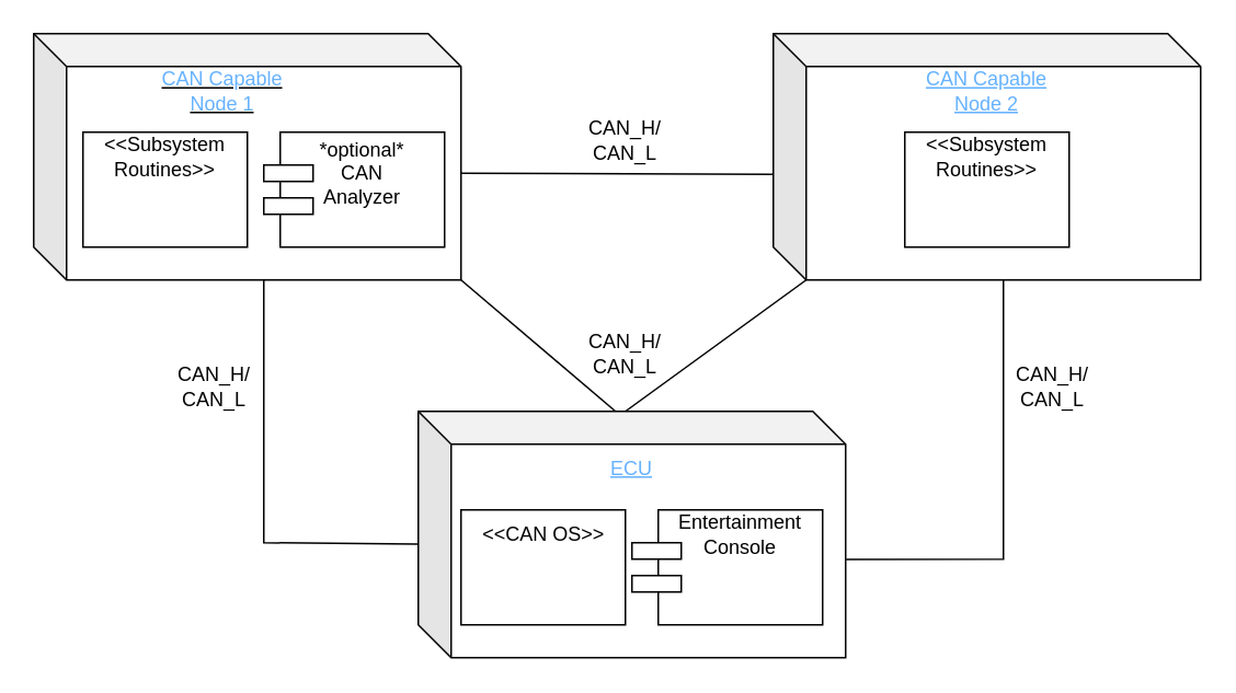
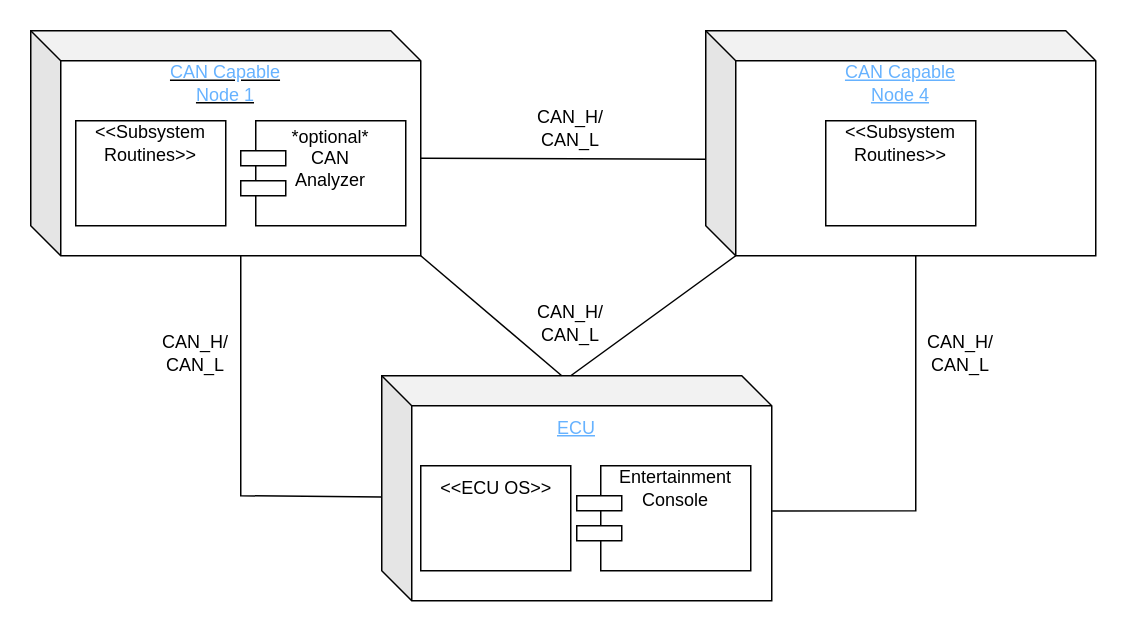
  <mxCell id="0" />
  <mxCell id="1" parent="0" />
  <mxCell id="2" value="" style="shape=cube;whiteSpace=wrap;html=1;boundedLbl=1;backgroundOutline=1;darkOpacity=0.05;darkOpacity2=0.1;" vertex="1" parent="1"><mxGeometry x="20" y="20" width="260" height="150" as="geometry" /></mxCell>
  <mxCell id="3" value="" style="shape=cube;whiteSpace=wrap;html=1;boundedLbl=1;backgroundOutline=1;darkOpacity=0.05;darkOpacity2=0.1;" vertex="1" parent="1"><mxGeometry x="470" y="20" width="260" height="150" as="geometry" /></mxCell>
  <mxCell id="4" value="" style="shape=cube;whiteSpace=wrap;html=1;boundedLbl=1;backgroundOutline=1;darkOpacity=0.05;darkOpacity2=0.1;" vertex="1" parent="1"><mxGeometry x="254" y="250" width="260" height="150" as="geometry" /></mxCell>
- <mxCell id="5" value="&lt;u&gt;&lt;font color=&quot;#66b2ff&quot;&gt;CAN Capable Node 1&lt;/font&gt;&lt;/u&gt;" style="text;html=1;strokeColor=none;fillColor=none;align=center;verticalAlign=middle;whiteSpace=wrap;rounded=0;" vertex="1" parent="1"><mxGeometry x="90" y="40" width="90" height="30" as="geometry" /></mxCell>
- <mxCell id="6" value="&lt;font color=&quot;#66b2ff&quot;&gt;&lt;u&gt;CAN Capable Node 2&lt;/u&gt;&lt;/font&gt;" style="text;html=1;strokeColor=none;fillColor=none;align=center;verticalAlign=middle;whiteSpace=wrap;rounded=0;" vertex="1" parent="1"><mxGeometry x="555" y="40" width="90" height="30" as="geometry" /></mxCell>
+ <mxCell id="5" value="&lt;u&gt;&lt;font color=&quot;#66b2ff&quot;&gt;CAN Capable Node 1&lt;/font&gt;&lt;/u&gt;" style="text;html=1;strokeColor=none;fillColor=none;align=center;verticalAlign=middle;whiteSpace=wrap;rounded=0;" vertex="1" parent="1"><mxGeometry x="105" y="40" width="90" height="30" as="geometry" /></mxCell>
+ <mxCell id="6" value="&lt;font color=&quot;#66b2ff&quot;&gt;&lt;u&gt;CAN Capable Node 4&lt;/u&gt;&lt;/font&gt;" style="text;html=1;strokeColor=none;fillColor=none;align=center;verticalAlign=middle;whiteSpace=wrap;rounded=0;" vertex="1" parent="1"><mxGeometry x="555" y="40" width="90" height="30" as="geometry" /></mxCell>
  <mxCell id="7" value="&lt;font color=&quot;#66b2ff&quot;&gt;&lt;u&gt;ECU&lt;/u&gt;&lt;/font&gt;" style="text;html=1;strokeColor=none;fillColor=none;align=center;verticalAlign=middle;whiteSpace=wrap;rounded=0;" vertex="1" parent="1"><mxGeometry x="339" y="270" width="90" height="30" as="geometry" /></mxCell>
  <mxCell id="8" value="" style="endArrow=none;html=1;rounded=0;exitX=1;exitY=1;exitDx=0;exitDy=0;exitPerimeter=0;entryX=0;entryY=0;entryDx=120;entryDy=0;entryPerimeter=0;" edge="1" parent="1" source="2" target="4"><mxGeometry width="50" height="50" relative="1" as="geometry"><mxPoint x="360" y="260" as="sourcePoint" /><mxPoint x="410" y="210" as="targetPoint" /></mxGeometry></mxCell>
  <mxCell id="9" value="" style="endArrow=none;html=1;rounded=0;entryX=0;entryY=0;entryDx=20;entryDy=150;entryPerimeter=0;" edge="1" parent="1" target="3"><mxGeometry width="50" height="50" relative="1" as="geometry"><mxPoint x="380" y="250" as="sourcePoint" /><mxPoint x="410" y="210" as="targetPoint" /></mxGeometry></mxCell>
  <mxCell id="10" value="" style="endArrow=none;html=1;rounded=0;entryX=0;entryY=0;entryDx=140;entryDy=150;entryPerimeter=0;exitX=0;exitY=0.539;exitDx=0;exitDy=0;exitPerimeter=0;" edge="1" parent="1" source="4" target="2"><mxGeometry width="50" height="50" relative="1" as="geometry"><mxPoint x="250" y="330" as="sourcePoint" /><mxPoint x="410" y="210" as="targetPoint" /><Array as="points"><mxPoint x="160" y="330" /></Array></mxGeometry></mxCell>
  <mxCell id="11" value="" style="endArrow=none;html=1;rounded=0;entryX=0;entryY=0;entryDx=140;entryDy=150;entryPerimeter=0;exitX=1.001;exitY=0.601;exitDx=0;exitDy=0;exitPerimeter=0;" edge="1" parent="1" source="4" target="3"><mxGeometry width="50" height="50" relative="1" as="geometry"><mxPoint x="555" y="340" as="sourcePoint" /><mxPoint x="605" y="290" as="targetPoint" /><Array as="points"><mxPoint x="610" y="340" /></Array></mxGeometry></mxCell>
  <mxCell id="12" value="" style="endArrow=none;html=1;rounded=0;exitX=0;exitY=0;exitDx=260;exitDy=85;exitPerimeter=0;entryX=0;entryY=0.571;entryDx=0;entryDy=0;entryPerimeter=0;" edge="1" parent="1" source="2" target="3"><mxGeometry width="50" height="50" relative="1" as="geometry"><mxPoint x="400" y="210" as="sourcePoint" /><mxPoint x="450" y="160" as="targetPoint" /></mxGeometry></mxCell>
  <mxCell id="13" value="" style="rounded=0;whiteSpace=wrap;html=1;" vertex="1" parent="1"><mxGeometry x="50" y="80" width="100" height="70" as="geometry" /></mxCell>
  <mxCell id="14" value="" style="rounded=0;whiteSpace=wrap;html=1;" vertex="1" parent="1"><mxGeometry x="170" y="80" width="100" height="70" as="geometry" /></mxCell>
  <mxCell id="15" value="" style="rounded=0;whiteSpace=wrap;html=1;" vertex="1" parent="1"><mxGeometry x="550" y="80" width="100" height="70" as="geometry" /></mxCell>
  <mxCell id="16" value="" style="rounded=0;whiteSpace=wrap;html=1;" vertex="1" parent="1"><mxGeometry x="280" y="310" width="100" height="70" as="geometry" /></mxCell>
  <mxCell id="17" value="" style="rounded=0;whiteSpace=wrap;html=1;" vertex="1" parent="1"><mxGeometry x="400" y="310" width="100" height="70" as="geometry" /></mxCell>
  <mxCell id="18" value="" style="rounded=0;whiteSpace=wrap;html=1;" vertex="1" parent="1"><mxGeometry x="160" y="100" width="30" height="10" as="geometry" /></mxCell>
  <mxCell id="19" value="" style="rounded=0;whiteSpace=wrap;html=1;" vertex="1" parent="1"><mxGeometry x="160" y="120" width="30" height="10" as="geometry" /></mxCell>
  <mxCell id="20" value="" style="rounded=0;whiteSpace=wrap;html=1;" vertex="1" parent="1"><mxGeometry x="384" y="330" width="30" height="10" as="geometry" /></mxCell>
  <mxCell id="21" value="" style="rounded=0;whiteSpace=wrap;html=1;" vertex="1" parent="1"><mxGeometry x="384" y="350" width="30" height="10" as="geometry" /></mxCell>
- <mxCell id="22" value="&amp;lt;&amp;lt;CAN OS&amp;gt;&amp;gt;" style="text;html=1;strokeColor=none;fillColor=none;align=center;verticalAlign=middle;whiteSpace=wrap;rounded=0;" vertex="1" parent="1"><mxGeometry x="287.5" y="310" width="85" height="30" as="geometry" /></mxCell>
+ <mxCell id="22" value="&amp;lt;&amp;lt;ECU OS&amp;gt;&amp;gt;" style="text;html=1;strokeColor=none;fillColor=none;align=center;verticalAlign=middle;whiteSpace=wrap;rounded=0;" vertex="1" parent="1"><mxGeometry x="287.5" y="310" width="85" height="30" as="geometry" /></mxCell>
  <mxCell id="23" value="Entertainment Console" style="text;html=1;strokeColor=none;fillColor=none;align=center;verticalAlign=middle;whiteSpace=wrap;rounded=0;" vertex="1" parent="1"><mxGeometry x="415" y="310" width="70" height="30" as="geometry" /></mxCell>
  <mxCell id="24" value="*optional*&lt;br&gt;CAN Analyzer" style="text;html=1;strokeColor=none;fillColor=none;align=center;verticalAlign=middle;whiteSpace=wrap;rounded=0;" vertex="1" parent="1"><mxGeometry x="190" y="90" width="60" height="30" as="geometry" /></mxCell>
  <mxCell id="25" value="&amp;lt;&amp;lt;Subsystem Routines&amp;gt;&amp;gt;" style="text;html=1;strokeColor=none;fillColor=none;align=center;verticalAlign=middle;whiteSpace=wrap;rounded=0;" vertex="1" parent="1"><mxGeometry x="70" y="80" width="60" height="30" as="geometry" /></mxCell>
  <mxCell id="26" value="&amp;lt;&amp;lt;Subsystem Routines&amp;gt;&amp;gt;" style="text;html=1;strokeColor=none;fillColor=none;align=center;verticalAlign=middle;whiteSpace=wrap;rounded=0;" vertex="1" parent="1"><mxGeometry x="570" y="80" width="60" height="30" as="geometry" /></mxCell>
  <mxCell id="27" value="CAN_H/ CAN_L" style="text;html=1;strokeColor=none;fillColor=none;align=center;verticalAlign=middle;whiteSpace=wrap;rounded=0;" vertex="1" parent="1"><mxGeometry x="100" y="220" width="60" height="30" as="geometry" /></mxCell>
  <mxCell id="28" value="CAN_H/ CAN_L" style="text;html=1;strokeColor=none;fillColor=none;align=center;verticalAlign=middle;whiteSpace=wrap;rounded=0;" vertex="1" parent="1"><mxGeometry x="610" y="220" width="60" height="30" as="geometry" /></mxCell>
  <mxCell id="29" value="CAN_H/ CAN_L" style="text;html=1;strokeColor=none;fillColor=none;align=center;verticalAlign=middle;whiteSpace=wrap;rounded=0;" vertex="1" parent="1"><mxGeometry x="350" y="70" width="60" height="30" as="geometry" /></mxCell>
  <mxCell id="30" value="CAN_H/ CAN_L" style="text;html=1;strokeColor=none;fillColor=none;align=center;verticalAlign=middle;whiteSpace=wrap;rounded=0;" vertex="1" parent="1"><mxGeometry x="350" y="200" width="60" height="30" as="geometry" /></mxCell>
